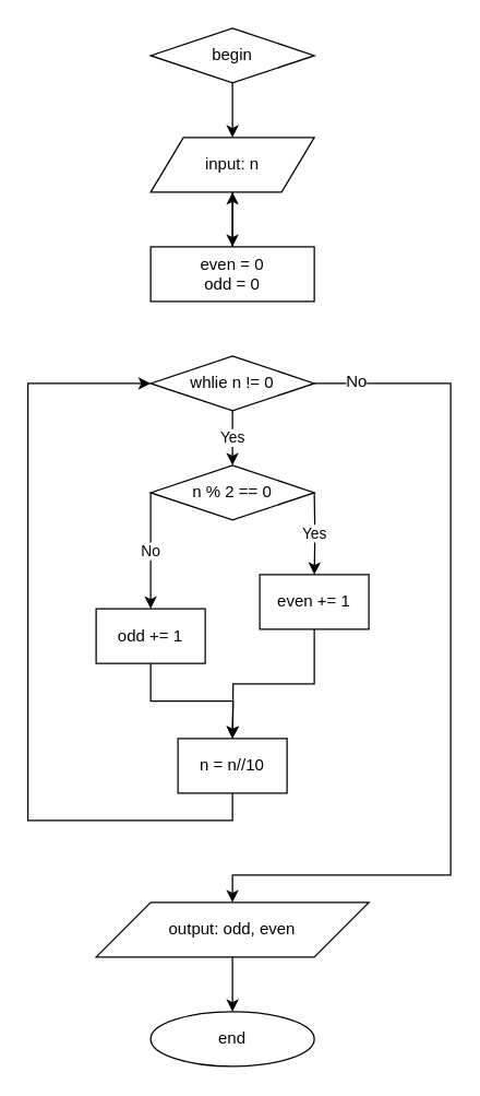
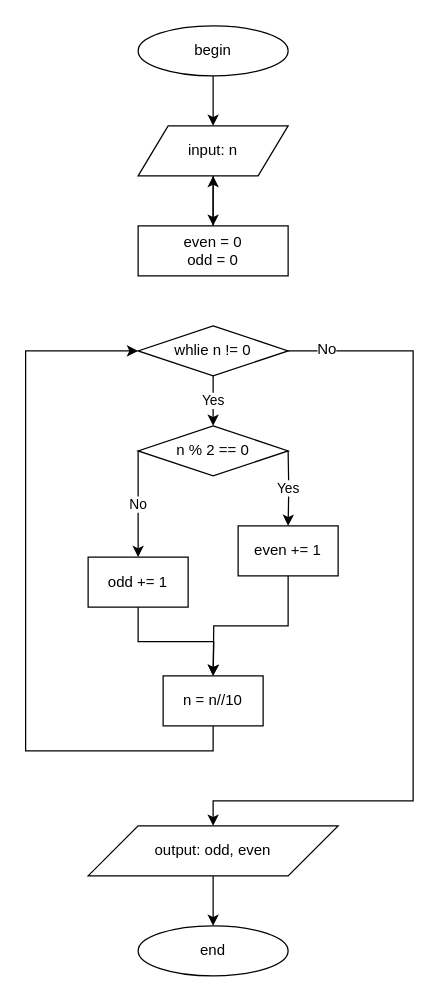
  <mxCell id="0" />
  <mxCell id="1" parent="0" />
  <mxCell id="2" style="edgeStyle=orthogonalEdgeStyle;rounded=0;orthogonalLoop=1;jettySize=auto;html=1;exitX=0.5;exitY=1;exitDx=0;exitDy=0;" edge="1" parent="1" source="3"><mxGeometry relative="1" as="geometry"><mxPoint x="170" y="100" as="targetPoint" /></mxGeometry></mxCell>
- <mxCell id="3" value="begin" style="rhombus;whiteSpace=wrap;html=1;" vertex="1" parent="1"><mxGeometry x="110" y="20" width="120" height="40" as="geometry" /></mxCell>
+ <mxCell id="3" value="begin" style="ellipse;whiteSpace=wrap;html=1;" vertex="1" parent="1"><mxGeometry x="110" y="20" width="120" height="40" as="geometry" /></mxCell>
  <mxCell id="4" style="edgeStyle=orthogonalEdgeStyle;rounded=0;orthogonalLoop=1;jettySize=auto;html=1;exitX=0.5;exitY=1;exitDx=0;exitDy=0;" edge="1" parent="1" source="5"><mxGeometry relative="1" as="geometry"><mxPoint x="170" y="180" as="targetPoint" /></mxGeometry></mxCell>
  <mxCell id="5" value="input: n" style="shape=parallelogram;perimeter=parallelogramPerimeter;whiteSpace=wrap;html=1;" vertex="1" parent="1"><mxGeometry x="110" y="100" width="120" height="40" as="geometry" /></mxCell>
  <mxCell id="6" value="Yes" style="edgeStyle=orthogonalEdgeStyle;rounded=0;orthogonalLoop=1;jettySize=auto;html=1;" edge="1" parent="1" source="9"><mxGeometry relative="1" as="geometry"><mxPoint x="170" y="340" as="targetPoint" /></mxGeometry></mxCell>
  <mxCell id="7" style="edgeStyle=orthogonalEdgeStyle;rounded=0;orthogonalLoop=1;jettySize=auto;html=1;" edge="1" parent="1" source="9" target="22"><mxGeometry relative="1" as="geometry"><Array as="points"><mxPoint x="330" y="280" /><mxPoint x="330" y="640" /></Array></mxGeometry></mxCell>
  <mxCell id="8" value="No" style="text;html=1;align=center;verticalAlign=middle;resizable=0;points=[];;labelBackgroundColor=#ffffff;" vertex="1" connectable="0" parent="7"><mxGeometry x="-0.906" y="3" relative="1" as="geometry"><mxPoint y="1" as="offset" /></mxGeometry></mxCell>
  <mxCell id="9" value="whlie n != 0" style="rhombus;whiteSpace=wrap;html=1;" vertex="1" parent="1"><mxGeometry x="110" y="260" width="120" height="40" as="geometry" /></mxCell>
  <mxCell id="10" value="" style="edgeStyle=orthogonalEdgeStyle;rounded=0;orthogonalLoop=1;jettySize=auto;html=1;" edge="1" parent="1" source="11" target="5"><mxGeometry relative="1" as="geometry" /></mxCell>
  <mxCell id="11" value="even = 0&lt;br&gt;odd = 0" style="rounded=0;whiteSpace=wrap;html=1;" vertex="1" parent="1"><mxGeometry x="110" y="180" width="120" height="40" as="geometry" /></mxCell>
  <mxCell id="12" value="Yes" style="edgeStyle=orthogonalEdgeStyle;rounded=0;orthogonalLoop=1;jettySize=auto;html=1;" edge="1" parent="1" target="16"><mxGeometry relative="1" as="geometry"><mxPoint x="230" y="360" as="sourcePoint" /></mxGeometry></mxCell>
  <mxCell id="13" value="No" style="edgeStyle=orthogonalEdgeStyle;rounded=0;orthogonalLoop=1;jettySize=auto;html=1;entryX=0.5;entryY=0;entryDx=0;entryDy=0;exitX=0;exitY=0.5;exitDx=0;exitDy=0;" edge="1" parent="1" source="14" target="18"><mxGeometry relative="1" as="geometry"><Array as="points"><mxPoint x="110" y="380" /><mxPoint x="110" y="380" /></Array></mxGeometry></mxCell>
  <mxCell id="14" value="n % 2 == 0" style="rhombus;whiteSpace=wrap;html=1;" vertex="1" parent="1"><mxGeometry x="110" y="340" width="120" height="40" as="geometry" /></mxCell>
  <mxCell id="15" style="edgeStyle=orthogonalEdgeStyle;rounded=0;orthogonalLoop=1;jettySize=auto;html=1;exitX=0.5;exitY=1;exitDx=0;exitDy=0;" edge="1" parent="1" source="16"><mxGeometry relative="1" as="geometry"><mxPoint x="170" y="540" as="targetPoint" /></mxGeometry></mxCell>
  <mxCell id="16" value="even += 1" style="rounded=0;whiteSpace=wrap;html=1;" vertex="1" parent="1"><mxGeometry x="190" y="420" width="80" height="40" as="geometry" /></mxCell>
  <mxCell id="17" style="edgeStyle=orthogonalEdgeStyle;rounded=0;orthogonalLoop=1;jettySize=auto;html=1;exitX=0.5;exitY=1;exitDx=0;exitDy=0;" edge="1" parent="1" source="18"><mxGeometry relative="1" as="geometry"><mxPoint x="170" y="540" as="targetPoint" /></mxGeometry></mxCell>
  <mxCell id="18" value="odd += 1" style="rounded=0;whiteSpace=wrap;html=1;" vertex="1" parent="1"><mxGeometry x="70" y="445" width="80" height="40" as="geometry" /></mxCell>
  <mxCell id="19" style="edgeStyle=orthogonalEdgeStyle;rounded=0;orthogonalLoop=1;jettySize=auto;html=1;exitX=0.5;exitY=1;exitDx=0;exitDy=0;entryX=0;entryY=0.5;entryDx=0;entryDy=0;" edge="1" parent="1" source="20" target="9"><mxGeometry relative="1" as="geometry"><Array as="points"><mxPoint x="170" y="600" /><mxPoint x="20" y="600" /><mxPoint x="20" y="280" /></Array></mxGeometry></mxCell>
  <mxCell id="20" value="n = n//10" style="rounded=0;whiteSpace=wrap;html=1;" vertex="1" parent="1"><mxGeometry x="130" y="540" width="80" height="40" as="geometry" /></mxCell>
  <mxCell id="21" value="" style="edgeStyle=orthogonalEdgeStyle;rounded=0;orthogonalLoop=1;jettySize=auto;html=1;" edge="1" parent="1" source="22" target="23"><mxGeometry relative="1" as="geometry" /></mxCell>
  <mxCell id="22" value="output: odd, even" style="shape=parallelogram;perimeter=parallelogramPerimeter;whiteSpace=wrap;html=1;" vertex="1" parent="1"><mxGeometry x="70" y="660" width="200" height="40" as="geometry" /></mxCell>
  <mxCell id="23" value="end" style="ellipse;whiteSpace=wrap;html=1;" vertex="1" parent="1"><mxGeometry x="110" y="740" width="120" height="40" as="geometry" /></mxCell>
